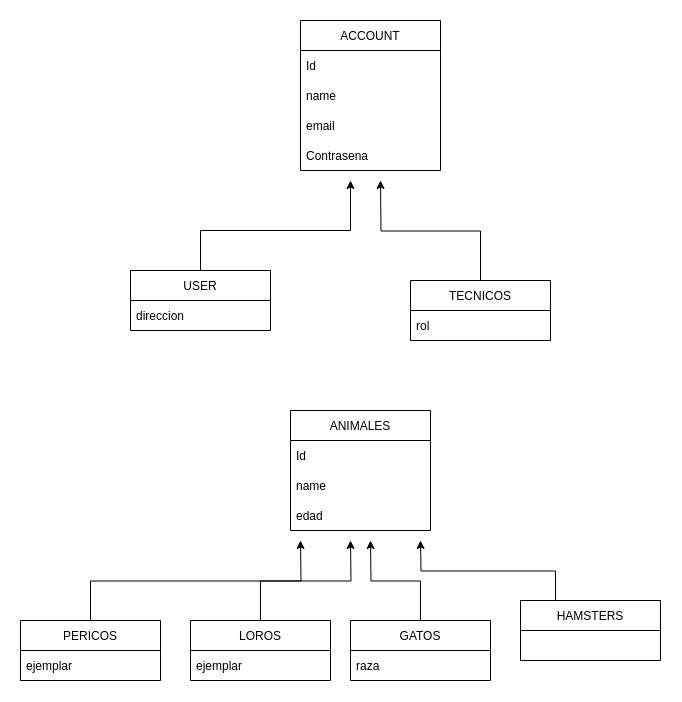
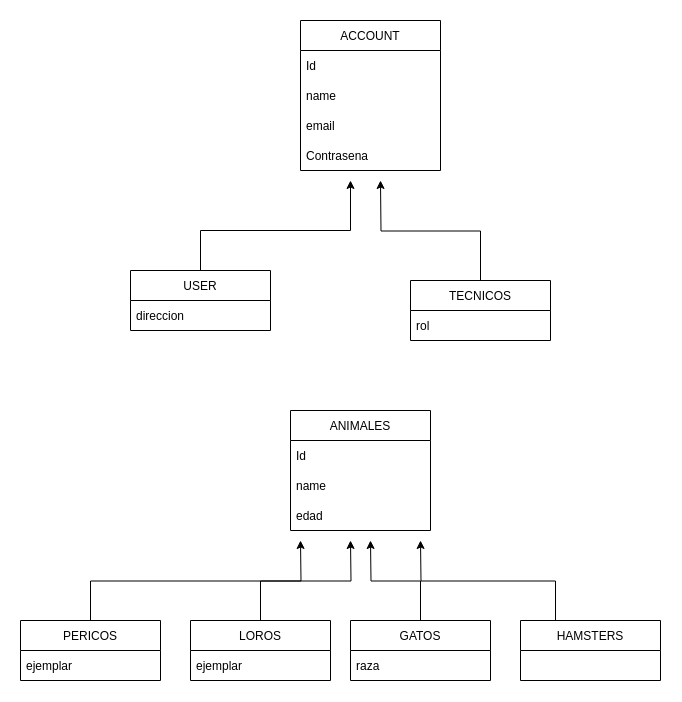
  <mxCell id="0" />
  <mxCell id="1" parent="0" />
  <mxCell id="2" style="edgeStyle=orthogonalEdgeStyle;rounded=0;orthogonalLoop=1;jettySize=auto;html=1;exitX=0.5;exitY=0;exitDx=0;exitDy=0;" edge="1" parent="1" source="3"><mxGeometry relative="1" as="geometry"><mxPoint x="350" y="180" as="targetPoint" /><Array as="points"><mxPoint x="200" y="230" /><mxPoint x="350" y="230" /></Array></mxGeometry></mxCell>
  <mxCell id="3" value="USER" style="swimlane;fontStyle=0;childLayout=stackLayout;horizontal=1;startSize=30;horizontalStack=0;resizeParent=1;resizeParentMax=0;resizeLast=0;collapsible=1;marginBottom=0;" vertex="1" parent="1"><mxGeometry x="130" y="270" width="140" height="60" as="geometry"><mxRectangle x="330" y="90" width="50" height="30" as="alternateBounds" /></mxGeometry></mxCell>
  <mxCell id="4" value="direccion" style="text;strokeColor=none;fillColor=none;align=left;verticalAlign=middle;spacingLeft=4;spacingRight=4;overflow=hidden;points=[[0,0.5],[1,0.5]];portConstraint=eastwest;rotatable=0;" vertex="1" parent="3"><mxGeometry y="30" width="140" height="30" as="geometry" /></mxCell>
  <mxCell id="5" style="edgeStyle=orthogonalEdgeStyle;rounded=0;orthogonalLoop=1;jettySize=auto;html=1;exitX=0.5;exitY=0;exitDx=0;exitDy=0;" edge="1" parent="1" source="6"><mxGeometry relative="1" as="geometry"><mxPoint x="300" y="540" as="targetPoint" /></mxGeometry></mxCell>
  <mxCell id="6" value="PERICOS" style="swimlane;fontStyle=0;childLayout=stackLayout;horizontal=1;startSize=30;horizontalStack=0;resizeParent=1;resizeParentMax=0;resizeLast=0;collapsible=1;marginBottom=0;" vertex="1" parent="1"><mxGeometry x="20" y="620" width="140" height="60" as="geometry"><mxRectangle x="330" y="90" width="50" height="30" as="alternateBounds" /></mxGeometry></mxCell>
  <mxCell id="7" value="ejemplar" style="text;strokeColor=none;fillColor=none;align=left;verticalAlign=middle;spacingLeft=4;spacingRight=4;overflow=hidden;points=[[0,0.5],[1,0.5]];portConstraint=eastwest;rotatable=0;" vertex="1" parent="6"><mxGeometry y="30" width="140" height="30" as="geometry" /></mxCell>
  <mxCell id="8" style="edgeStyle=orthogonalEdgeStyle;rounded=0;orthogonalLoop=1;jettySize=auto;html=1;exitX=0.5;exitY=0;exitDx=0;exitDy=0;" edge="1" parent="1" source="9"><mxGeometry relative="1" as="geometry"><mxPoint x="350" y="540" as="targetPoint" /></mxGeometry></mxCell>
  <mxCell id="9" value="LOROS" style="swimlane;fontStyle=0;childLayout=stackLayout;horizontal=1;startSize=30;horizontalStack=0;resizeParent=1;resizeParentMax=0;resizeLast=0;collapsible=1;marginBottom=0;" vertex="1" parent="1"><mxGeometry x="190" y="620" width="140" height="60" as="geometry"><mxRectangle x="330" y="90" width="50" height="30" as="alternateBounds" /></mxGeometry></mxCell>
  <mxCell id="10" value="ejemplar" style="text;strokeColor=none;fillColor=none;align=left;verticalAlign=middle;spacingLeft=4;spacingRight=4;overflow=hidden;points=[[0,0.5],[1,0.5]];portConstraint=eastwest;rotatable=0;" vertex="1" parent="9"><mxGeometry y="30" width="140" height="30" as="geometry" /></mxCell>
  <mxCell id="11" style="edgeStyle=orthogonalEdgeStyle;rounded=0;orthogonalLoop=1;jettySize=auto;html=1;exitX=0.5;exitY=0;exitDx=0;exitDy=0;" edge="1" parent="1" source="12"><mxGeometry relative="1" as="geometry"><mxPoint x="370" y="540" as="targetPoint" /></mxGeometry></mxCell>
  <mxCell id="12" value="GATOS" style="swimlane;fontStyle=0;childLayout=stackLayout;horizontal=1;startSize=30;horizontalStack=0;resizeParent=1;resizeParentMax=0;resizeLast=0;collapsible=1;marginBottom=0;" vertex="1" parent="1"><mxGeometry x="350" y="620" width="140" height="60" as="geometry"><mxRectangle x="330" y="90" width="50" height="30" as="alternateBounds" /></mxGeometry></mxCell>
  <mxCell id="13" value="raza" style="text;strokeColor=none;fillColor=none;align=left;verticalAlign=middle;spacingLeft=4;spacingRight=4;overflow=hidden;points=[[0,0.5],[1,0.5]];portConstraint=eastwest;rotatable=0;" vertex="1" parent="12"><mxGeometry y="30" width="140" height="30" as="geometry" /></mxCell>
  <mxCell id="14" style="edgeStyle=orthogonalEdgeStyle;rounded=0;orthogonalLoop=1;jettySize=auto;html=1;exitX=0.25;exitY=0;exitDx=0;exitDy=0;" edge="1" parent="1" source="15"><mxGeometry relative="1" as="geometry"><mxPoint x="420" y="540" as="targetPoint" /></mxGeometry></mxCell>
- <mxCell id="15" value="HAMSTERS" style="swimlane;fontStyle=0;childLayout=stackLayout;horizontal=1;startSize=30;horizontalStack=0;resizeParent=1;resizeParentMax=0;resizeLast=0;collapsible=1;marginBottom=0;" vertex="1" parent="1"><mxGeometry x="520" y="600" width="140" height="60" as="geometry"><mxRectangle x="330" y="90" width="50" height="30" as="alternateBounds" /></mxGeometry></mxCell>
+ <mxCell id="15" value="HAMSTERS" style="swimlane;fontStyle=0;childLayout=stackLayout;horizontal=1;startSize=30;horizontalStack=0;resizeParent=1;resizeParentMax=0;resizeLast=0;collapsible=1;marginBottom=0;" vertex="1" parent="1"><mxGeometry x="520" y="620" width="140" height="60" as="geometry"><mxRectangle x="330" y="90" width="50" height="30" as="alternateBounds" /></mxGeometry></mxCell>
  <mxCell id="16" value="ANIMALES" style="swimlane;fontStyle=0;childLayout=stackLayout;horizontal=1;startSize=30;horizontalStack=0;resizeParent=1;resizeParentMax=0;resizeLast=0;collapsible=1;marginBottom=0;" vertex="1" parent="1"><mxGeometry x="290" y="410" width="140" height="120" as="geometry"><mxRectangle x="330" y="90" width="50" height="30" as="alternateBounds" /></mxGeometry></mxCell>
  <mxCell id="17" value="Id" style="text;strokeColor=none;fillColor=none;align=left;verticalAlign=middle;spacingLeft=4;spacingRight=4;overflow=hidden;points=[[0,0.5],[1,0.5]];portConstraint=eastwest;rotatable=0;" vertex="1" parent="16"><mxGeometry y="30" width="140" height="30" as="geometry" /></mxCell>
  <mxCell id="18" value="name" style="text;strokeColor=none;fillColor=none;align=left;verticalAlign=middle;spacingLeft=4;spacingRight=4;overflow=hidden;points=[[0,0.5],[1,0.5]];portConstraint=eastwest;rotatable=0;" vertex="1" parent="16"><mxGeometry y="60" width="140" height="30" as="geometry" /></mxCell>
  <mxCell id="19" value="edad" style="text;strokeColor=none;fillColor=none;align=left;verticalAlign=middle;spacingLeft=4;spacingRight=4;overflow=hidden;points=[[0,0.5],[1,0.5]];portConstraint=eastwest;rotatable=0;" vertex="1" parent="16"><mxGeometry y="90" width="140" height="30" as="geometry" /></mxCell>
  <mxCell id="20" style="edgeStyle=orthogonalEdgeStyle;rounded=0;orthogonalLoop=1;jettySize=auto;html=1;exitX=0.5;exitY=0;exitDx=0;exitDy=0;" edge="1" parent="1" source="21"><mxGeometry relative="1" as="geometry"><mxPoint x="380" y="180" as="targetPoint" /></mxGeometry></mxCell>
  <mxCell id="21" value="TECNICOS" style="swimlane;fontStyle=0;childLayout=stackLayout;horizontal=1;startSize=30;horizontalStack=0;resizeParent=1;resizeParentMax=0;resizeLast=0;collapsible=1;marginBottom=0;" vertex="1" parent="1"><mxGeometry x="410" y="280" width="140" height="60" as="geometry"><mxRectangle x="330" y="90" width="50" height="30" as="alternateBounds" /></mxGeometry></mxCell>
  <mxCell id="22" value="rol" style="text;strokeColor=none;fillColor=none;align=left;verticalAlign=middle;spacingLeft=4;spacingRight=4;overflow=hidden;points=[[0,0.5],[1,0.5]];portConstraint=eastwest;rotatable=0;" vertex="1" parent="21"><mxGeometry y="30" width="140" height="30" as="geometry" /></mxCell>
  <mxCell id="23" value="ACCOUNT" style="swimlane;fontStyle=0;childLayout=stackLayout;horizontal=1;startSize=30;horizontalStack=0;resizeParent=1;resizeParentMax=0;resizeLast=0;collapsible=1;marginBottom=0;" vertex="1" parent="1"><mxGeometry x="300" y="20" width="140" height="150" as="geometry"><mxRectangle x="330" y="90" width="50" height="30" as="alternateBounds" /></mxGeometry></mxCell>
  <mxCell id="24" value="Id" style="text;strokeColor=none;fillColor=none;align=left;verticalAlign=middle;spacingLeft=4;spacingRight=4;overflow=hidden;points=[[0,0.5],[1,0.5]];portConstraint=eastwest;rotatable=0;" vertex="1" parent="23"><mxGeometry y="30" width="140" height="30" as="geometry" /></mxCell>
  <mxCell id="25" value="name" style="text;strokeColor=none;fillColor=none;align=left;verticalAlign=middle;spacingLeft=4;spacingRight=4;overflow=hidden;points=[[0,0.5],[1,0.5]];portConstraint=eastwest;rotatable=0;" vertex="1" parent="23"><mxGeometry y="60" width="140" height="30" as="geometry" /></mxCell>
  <mxCell id="26" value="email" style="text;strokeColor=none;fillColor=none;align=left;verticalAlign=middle;spacingLeft=4;spacingRight=4;overflow=hidden;points=[[0,0.5],[1,0.5]];portConstraint=eastwest;rotatable=0;" vertex="1" parent="23"><mxGeometry y="90" width="140" height="30" as="geometry" /></mxCell>
  <mxCell id="27" value="Contrasena" style="text;strokeColor=none;fillColor=none;align=left;verticalAlign=middle;spacingLeft=4;spacingRight=4;overflow=hidden;points=[[0,0.5],[1,0.5]];portConstraint=eastwest;rotatable=0;" vertex="1" parent="23"><mxGeometry y="120" width="140" height="30" as="geometry" /></mxCell>
